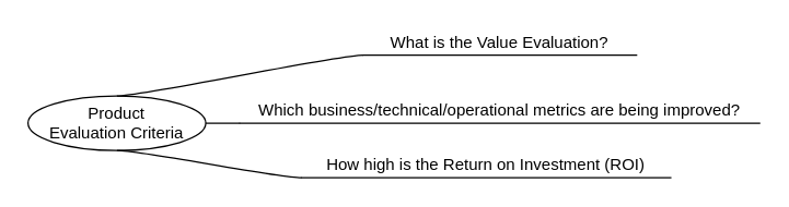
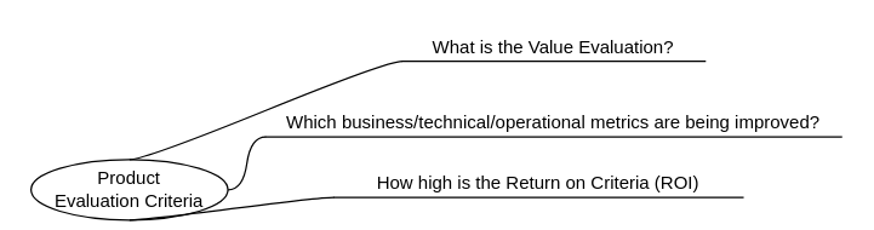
  <mxCell id="0" />
  <mxCell id="1" parent="0" />
- <mxCell id="2" value="Product &lt;br&gt;Evaluation Criteria" style="ellipse;whiteSpace=wrap;html=1;align=center;newEdgeStyle={&quot;edgeStyle&quot;:&quot;entityRelationEdgeStyle&quot;,&quot;startArrow&quot;:&quot;none&quot;,&quot;endArrow&quot;:&quot;none&quot;,&quot;segment&quot;:10,&quot;curved&quot;:1};treeFolding=1;treeMoving=1;" vertex="1" parent="1"><mxGeometry x="20" y="70" width="130" height="40" as="geometry" /></mxCell>
+ <mxCell id="2" value="Product &lt;br&gt;Evaluation Criteria" style="ellipse;whiteSpace=wrap;html=1;align=center;newEdgeStyle={&quot;edgeStyle&quot;:&quot;entityRelationEdgeStyle&quot;,&quot;startArrow&quot;:&quot;none&quot;,&quot;endArrow&quot;:&quot;none&quot;,&quot;segment&quot;:10,&quot;curved&quot;:1};treeFolding=1;treeMoving=1;" vertex="1" parent="1"><mxGeometry x="20" y="105" width="130" height="40" as="geometry" /></mxCell>
  <mxCell id="3" value="What is the Value Evaluation?" style="whiteSpace=wrap;html=1;shape=partialRectangle;top=0;left=0;bottom=1;right=0;points=[[0,1],[1,1]];fillColor=none;align=center;verticalAlign=bottom;routingCenterY=0.5;snapToPoint=1;recursiveResize=0;autosize=1;treeFolding=1;treeMoving=1;newEdgeStyle={&quot;edgeStyle&quot;:&quot;entityRelationEdgeStyle&quot;,&quot;startArrow&quot;:&quot;none&quot;,&quot;endArrow&quot;:&quot;none&quot;,&quot;segment&quot;:10,&quot;curved&quot;:1};" vertex="1" parent="1"><mxGeometry x="265" y="20" width="200" height="20" as="geometry" /></mxCell>
  <mxCell id="4" value="" style="edgeStyle=entityRelationEdgeStyle;startArrow=none;endArrow=none;segment=10;curved=1;exitX=0.5;exitY=0;exitDx=0;exitDy=0;" edge="1" target="3" parent="1" source="2"><mxGeometry relative="1" as="geometry"><mxPoint x="100" y="60" as="sourcePoint" /></mxGeometry></mxCell>
  <mxCell id="5" value="Which business/technical/operational metrics are being improved?" style="whiteSpace=wrap;html=1;shape=partialRectangle;top=0;left=0;bottom=1;right=0;points=[[0,1],[1,1]];fillColor=none;align=center;verticalAlign=bottom;routingCenterY=0.5;snapToPoint=1;recursiveResize=0;autosize=1;treeFolding=1;treeMoving=1;newEdgeStyle={&quot;edgeStyle&quot;:&quot;entityRelationEdgeStyle&quot;,&quot;startArrow&quot;:&quot;none&quot;,&quot;endArrow&quot;:&quot;none&quot;,&quot;segment&quot;:10,&quot;curved&quot;:1};" vertex="1" parent="1"><mxGeometry x="175" y="70" width="380" height="20" as="geometry" /></mxCell>
  <mxCell id="6" value="" style="edgeStyle=entityRelationEdgeStyle;startArrow=none;endArrow=none;segment=10;curved=1;exitX=1;exitY=0.5;exitDx=0;exitDy=0;" edge="1" target="5" parent="1" source="2"><mxGeometry relative="1" as="geometry"><mxPoint x="220" y="90" as="sourcePoint" /></mxGeometry></mxCell>
- <mxCell id="7" value="How high is the Return on Investment (ROI)" style="whiteSpace=wrap;html=1;shape=partialRectangle;top=0;left=0;bottom=1;right=0;points=[[0,1],[1,1]];fillColor=none;align=center;verticalAlign=bottom;routingCenterY=0.5;snapToPoint=1;recursiveResize=0;autosize=1;treeFolding=1;treeMoving=1;newEdgeStyle={&quot;edgeStyle&quot;:&quot;entityRelationEdgeStyle&quot;,&quot;startArrow&quot;:&quot;none&quot;,&quot;endArrow&quot;:&quot;none&quot;,&quot;segment&quot;:10,&quot;curved&quot;:1};" vertex="1" parent="1"><mxGeometry x="220" y="110" width="270" height="20" as="geometry" /></mxCell>
+ <mxCell id="7" value="How high is the Return on Criteria (ROI)" style="whiteSpace=wrap;html=1;shape=partialRectangle;top=0;left=0;bottom=1;right=0;points=[[0,1],[1,1]];fillColor=none;align=center;verticalAlign=bottom;routingCenterY=0.5;snapToPoint=1;recursiveResize=0;autosize=1;treeFolding=1;treeMoving=1;newEdgeStyle={&quot;edgeStyle&quot;:&quot;entityRelationEdgeStyle&quot;,&quot;startArrow&quot;:&quot;none&quot;,&quot;endArrow&quot;:&quot;none&quot;,&quot;segment&quot;:10,&quot;curved&quot;:1};" vertex="1" parent="1"><mxGeometry x="220" y="110" width="270" height="20" as="geometry" /></mxCell>
  <mxCell id="8" value="" style="edgeStyle=entityRelationEdgeStyle;startArrow=none;endArrow=none;segment=10;curved=1;exitX=0.5;exitY=1;exitDx=0;exitDy=0;" edge="1" target="7" parent="1" source="2"><mxGeometry relative="1" as="geometry"><mxPoint x="120" y="150" as="sourcePoint" /></mxGeometry></mxCell>
